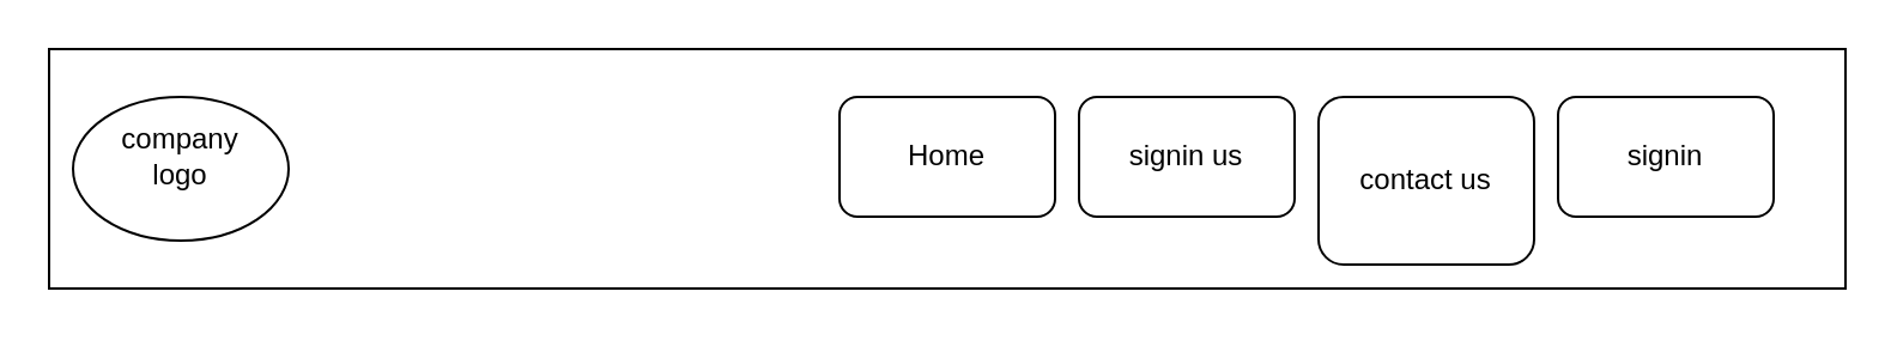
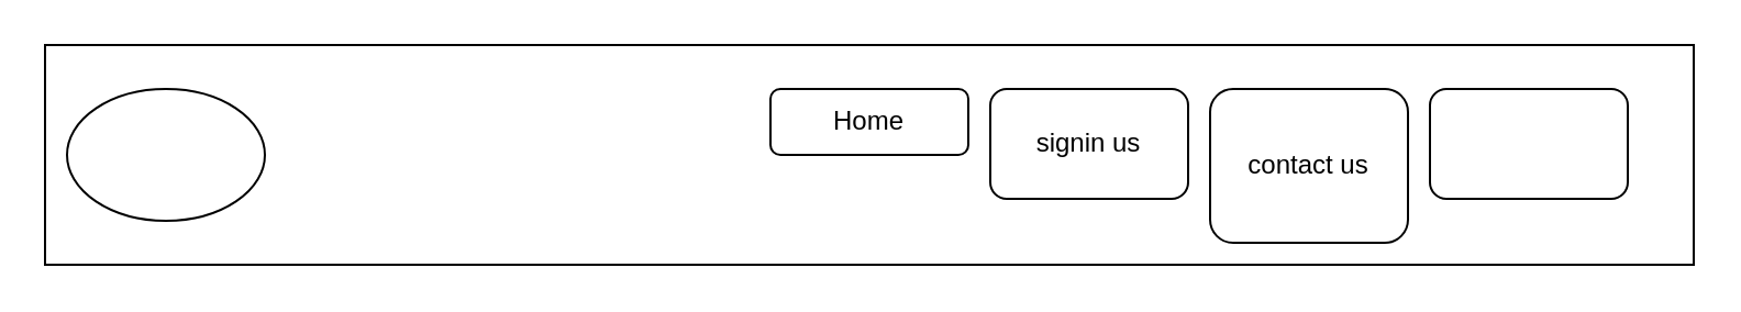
  <mxCell id="0" />
  <mxCell id="1" parent="0" />
  <mxCell id="2" value="" style="rounded=0;whiteSpace=wrap;html=1;" vertex="1" parent="1"><mxGeometry x="20" y="20" width="750" height="100" as="geometry" /></mxCell>
  <mxCell id="3" value="" style="ellipse;whiteSpace=wrap;html=1;" vertex="1" parent="1"><mxGeometry x="30" y="40" width="90" height="60" as="geometry" /></mxCell>
- <mxCell id="4" value="company logo" style="text;html=1;strokeColor=none;fillColor=none;align=center;verticalAlign=middle;whiteSpace=wrap;rounded=0;" vertex="1" parent="1"><mxGeometry x="55" y="55" width="40" height="20" as="geometry" /></mxCell>
  <mxCell id="5" value="" style="rounded=1;whiteSpace=wrap;html=1;" vertex="1" parent="1"><mxGeometry x="650" y="40" width="90" height="50" as="geometry" /></mxCell>
  <mxCell id="6" value="signin us" style="rounded=1;whiteSpace=wrap;html=1;" vertex="1" parent="1"><mxGeometry x="450" y="40" width="90" height="50" as="geometry" /></mxCell>
- <mxCell id="7" value="signin" style="text;html=1;strokeColor=none;fillColor=none;align=center;verticalAlign=middle;whiteSpace=wrap;rounded=0;" vertex="1" parent="1"><mxGeometry x="675" y="55" width="40" height="20" as="geometry" /></mxCell>
  <mxCell id="8" value="contact us" style="rounded=1;whiteSpace=wrap;html=1;" vertex="1" parent="1"><mxGeometry x="550" y="40" width="90" height="70" as="geometry" /></mxCell>
- <mxCell id="9" value="Home" style="rounded=1;whiteSpace=wrap;html=1;" vertex="1" parent="1"><mxGeometry x="350" y="40" width="90" height="50" as="geometry" /></mxCell>
+ <mxCell id="9" value="Home" style="rounded=1;whiteSpace=wrap;html=1;" vertex="1" parent="1"><mxGeometry x="350" y="40" width="90" height="30" as="geometry" /></mxCell>
